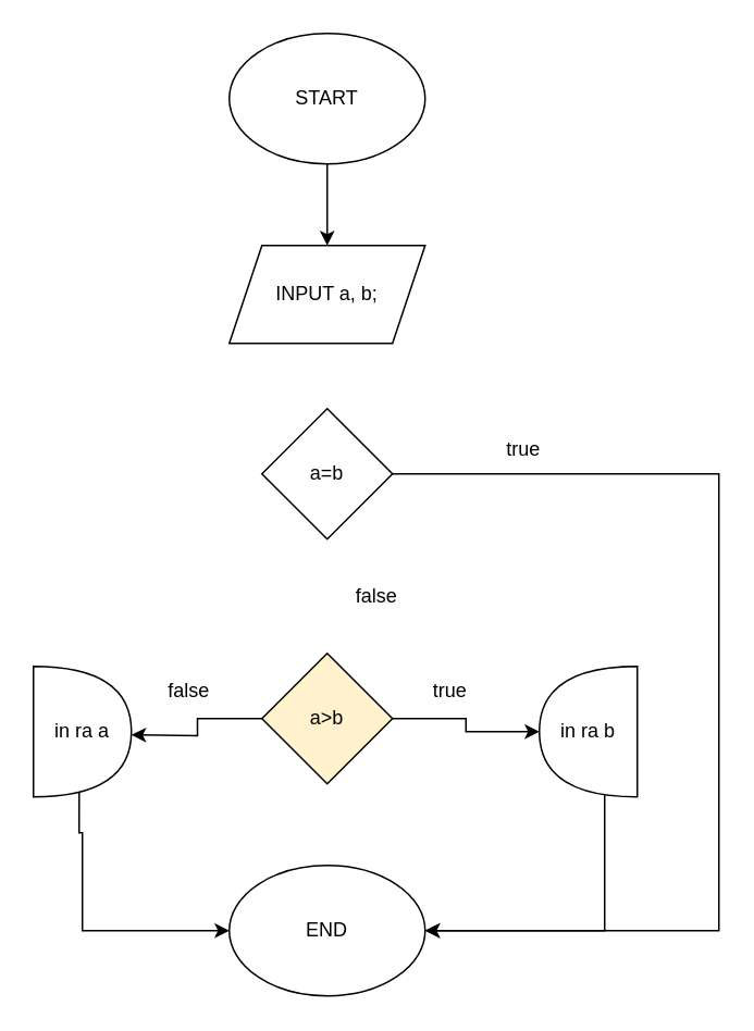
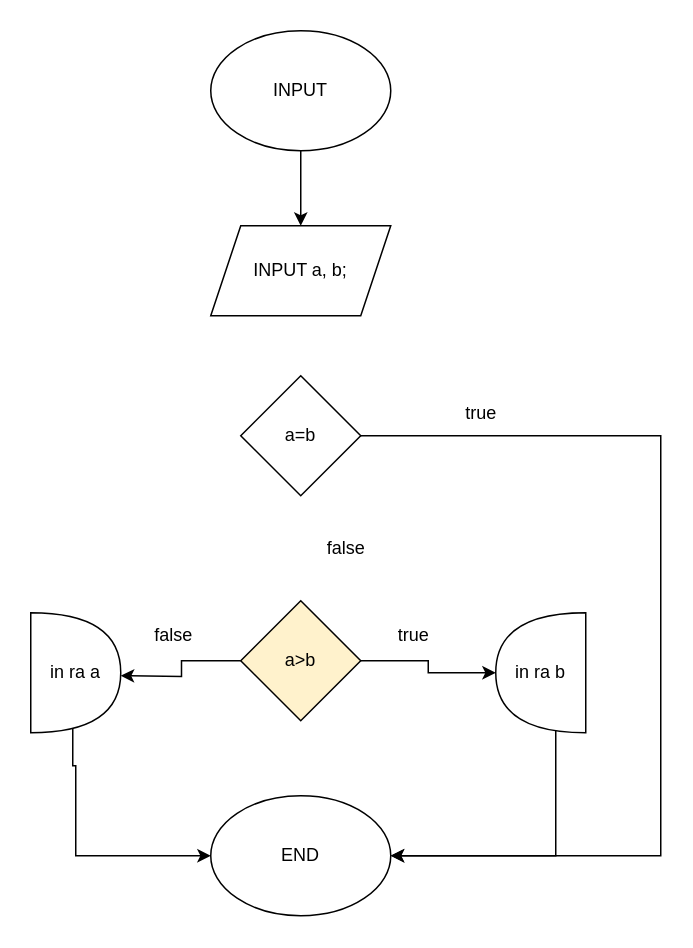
  <mxCell id="0" />
  <mxCell id="1" parent="0" />
  <mxCell id="2" style="edgeStyle=orthogonalEdgeStyle;rounded=0;orthogonalLoop=1;jettySize=auto;html=1;entryX=0.5;entryY=0;entryDx=0;entryDy=0;" edge="1" parent="1" source="3" target="4"><mxGeometry relative="1" as="geometry" /></mxCell>
- <mxCell id="3" value="START" style="ellipse;whiteSpace=wrap;html=1;" vertex="1" parent="1"><mxGeometry x="140" y="20" width="120" height="80" as="geometry" /></mxCell>
+ <mxCell id="3" value="INPUT" style="ellipse;whiteSpace=wrap;html=1;" vertex="1" parent="1"><mxGeometry x="140" y="20" width="120" height="80" as="geometry" /></mxCell>
  <mxCell id="4" value="INPUT a, b;" style="shape=parallelogram;perimeter=parallelogramPerimeter;whiteSpace=wrap;html=1;fixedSize=1;" vertex="1" parent="1"><mxGeometry x="140" y="150" width="120" height="60" as="geometry" /></mxCell>
  <mxCell id="5" style="edgeStyle=orthogonalEdgeStyle;rounded=0;orthogonalLoop=1;jettySize=auto;html=1;entryX=1;entryY=0.5;entryDx=0;entryDy=0;entryPerimeter=0;" edge="1" parent="1" source="7" target="18"><mxGeometry relative="1" as="geometry"><mxPoint x="310" y="450" as="targetPoint" /></mxGeometry></mxCell>
  <mxCell id="6" style="edgeStyle=orthogonalEdgeStyle;rounded=0;orthogonalLoop=1;jettySize=auto;html=1;" edge="1" parent="1" source="7"><mxGeometry relative="1" as="geometry"><mxPoint x="80" y="450" as="targetPoint" /></mxGeometry></mxCell>
  <mxCell id="7" value="a&amp;gt;b" style="rhombus;whiteSpace=wrap;html=1;fillColor=#fff2cc;" vertex="1" parent="1"><mxGeometry x="160" y="400" width="80" height="80" as="geometry" /></mxCell>
  <mxCell id="8" style="edgeStyle=orthogonalEdgeStyle;rounded=0;orthogonalLoop=1;jettySize=auto;html=1;entryX=1;entryY=0.5;entryDx=0;entryDy=0;exitX=0.3;exitY=0.05;exitDx=0;exitDy=0;exitPerimeter=0;" edge="1" parent="1" source="18" target="12"><mxGeometry relative="1" as="geometry"><mxPoint x="370" y="620" as="targetPoint" /><Array as="points"><mxPoint x="370" y="484" /><mxPoint x="370" y="570" /></Array><mxPoint x="360" y="500" as="sourcePoint" /></mxGeometry></mxCell>
  <mxCell id="9" value="true" style="text;html=1;align=center;verticalAlign=middle;resizable=0;points=[];autosize=1;strokeColor=none;fillColor=none;" vertex="1" parent="1"><mxGeometry x="255" y="408" width="40" height="30" as="geometry" /></mxCell>
  <mxCell id="10" style="edgeStyle=orthogonalEdgeStyle;rounded=0;orthogonalLoop=1;jettySize=auto;html=1;exitX=0.467;exitY=0.95;exitDx=0;exitDy=0;exitPerimeter=0;" edge="1" parent="1" source="17" target="12"><mxGeometry relative="1" as="geometry"><mxPoint x="170" y="570" as="targetPoint" /><Array as="points"><mxPoint x="48" y="510" /><mxPoint x="50" y="510" /><mxPoint x="50" y="570" /></Array><mxPoint x="20" y="510" as="sourcePoint" /></mxGeometry></mxCell>
  <mxCell id="11" value="false" style="text;html=1;align=center;verticalAlign=middle;resizable=0;points=[];autosize=1;strokeColor=none;fillColor=none;" vertex="1" parent="1"><mxGeometry x="90" y="408" width="50" height="30" as="geometry" /></mxCell>
  <mxCell id="12" value="END" style="ellipse;whiteSpace=wrap;html=1;" vertex="1" parent="1"><mxGeometry x="140" y="530" width="120" height="80" as="geometry" /></mxCell>
  <mxCell id="13" style="edgeStyle=orthogonalEdgeStyle;rounded=0;orthogonalLoop=1;jettySize=auto;html=1;entryX=1;entryY=0.5;entryDx=0;entryDy=0;" edge="1" parent="1" target="12"><mxGeometry relative="1" as="geometry"><mxPoint x="380" y="620.667" as="targetPoint" /><mxPoint x="230" y="290" as="sourcePoint" /><Array as="points"><mxPoint x="440" y="290" /><mxPoint x="440" y="570" /></Array></mxGeometry></mxCell>
  <mxCell id="14" value="a=b" style="rhombus;whiteSpace=wrap;html=1;" vertex="1" parent="1"><mxGeometry x="160" y="250" width="80" height="80" as="geometry" /></mxCell>
  <mxCell id="15" value="false" style="text;html=1;align=center;verticalAlign=middle;resizable=0;points=[];autosize=1;strokeColor=none;fillColor=none;" vertex="1" parent="1"><mxGeometry x="205" y="350" width="50" height="30" as="geometry" /></mxCell>
  <mxCell id="16" value="true" style="text;html=1;align=center;verticalAlign=middle;resizable=0;points=[];autosize=1;strokeColor=none;fillColor=none;" vertex="1" parent="1"><mxGeometry x="300" y="260" width="40" height="30" as="geometry" /></mxCell>
  <mxCell id="17" value="in ra a" style="shape=or;whiteSpace=wrap;html=1;" vertex="1" parent="1"><mxGeometry x="20" y="408" width="60" height="80" as="geometry" /></mxCell>
  <mxCell id="18" value="in ra b" style="shape=or;whiteSpace=wrap;html=1;direction=west;" vertex="1" parent="1"><mxGeometry x="330" y="408" width="60" height="80" as="geometry" /></mxCell>
